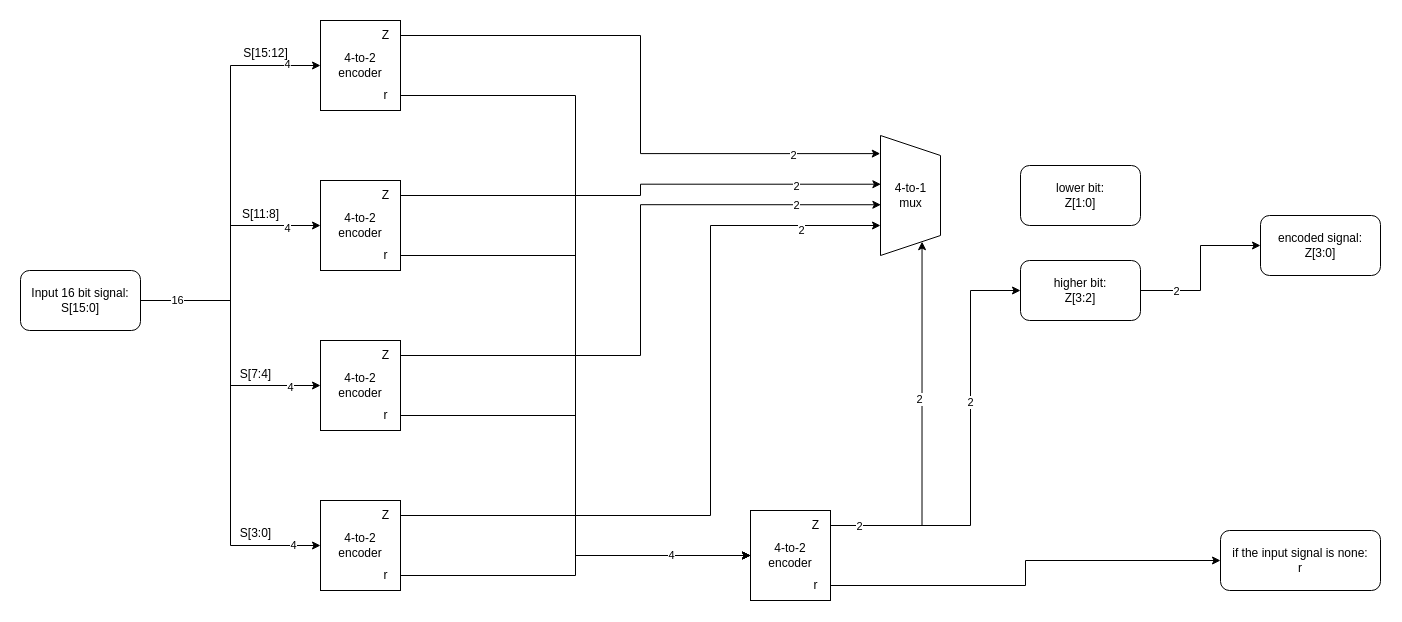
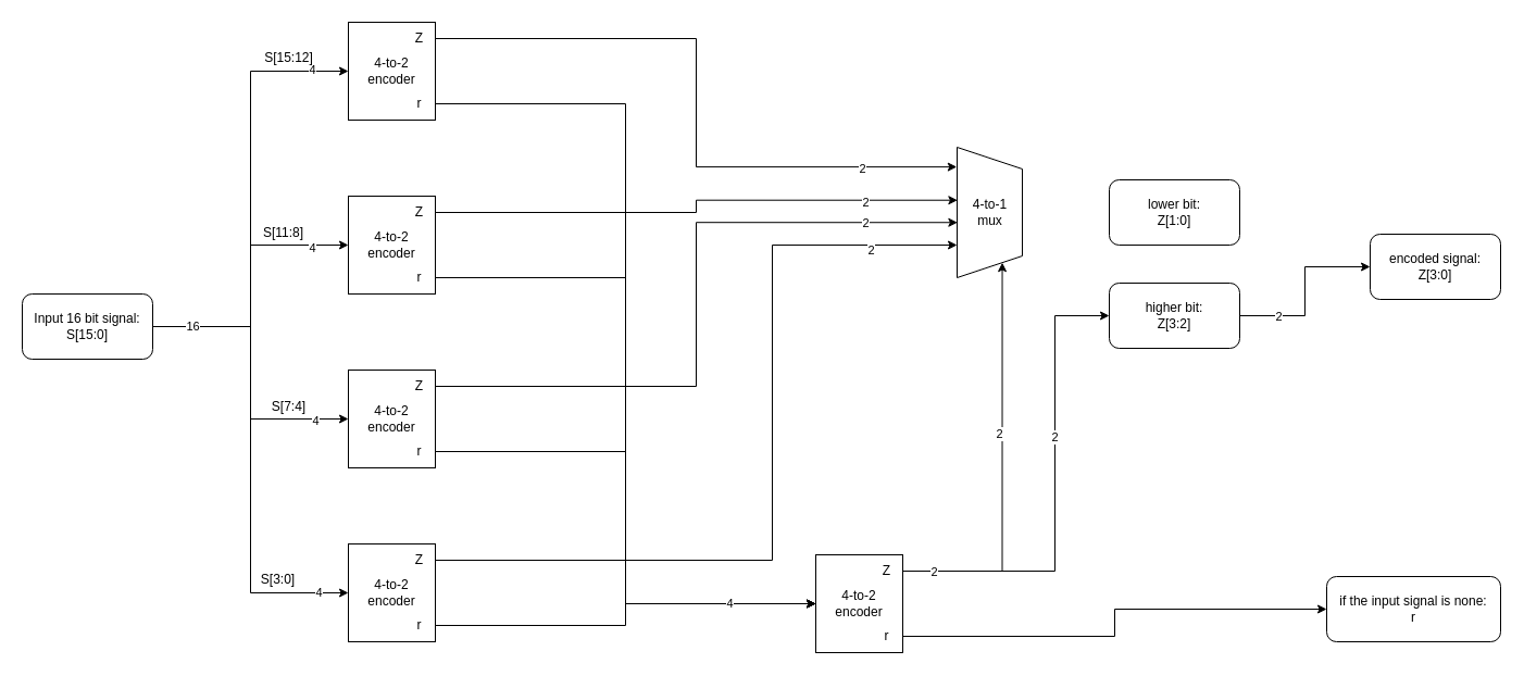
  <mxCell id="0" />
  <mxCell id="1" parent="0" />
  <mxCell id="2" value="4-to-2 encoder" style="rounded=0;whiteSpace=wrap;html=1;" vertex="1" parent="1"><mxGeometry x="320" y="20" width="80" height="90" as="geometry" /></mxCell>
  <mxCell id="3" value="4-to-2 encoder" style="rounded=0;whiteSpace=wrap;html=1;" vertex="1" parent="1"><mxGeometry x="320" y="180" width="80" height="90" as="geometry" /></mxCell>
  <mxCell id="4" value="4-to-2 encoder" style="rounded=0;whiteSpace=wrap;html=1;" vertex="1" parent="1"><mxGeometry x="320" y="340" width="80" height="90" as="geometry" /></mxCell>
  <mxCell id="5" value="4-to-2 encoder" style="rounded=0;whiteSpace=wrap;html=1;" vertex="1" parent="1"><mxGeometry x="320" y="500" width="80" height="90" as="geometry" /></mxCell>
  <mxCell id="6" style="edgeStyle=orthogonalEdgeStyle;rounded=0;orthogonalLoop=1;jettySize=auto;html=1;exitX=1;exitY=0.5;exitDx=0;exitDy=0;entryX=0;entryY=0.5;entryDx=0;entryDy=0;" edge="1" parent="1" source="15" target="2"><mxGeometry relative="1" as="geometry" /></mxCell>
  <mxCell id="7" value="4" style="edgeLabel;html=1;align=center;verticalAlign=middle;resizable=0;points=[];" vertex="1" connectable="0" parent="6"><mxGeometry x="0.838" y="2" relative="1" as="geometry"><mxPoint as="offset" /></mxGeometry></mxCell>
  <mxCell id="8" style="edgeStyle=orthogonalEdgeStyle;rounded=0;orthogonalLoop=1;jettySize=auto;html=1;exitX=1;exitY=0.5;exitDx=0;exitDy=0;entryX=0;entryY=0.5;entryDx=0;entryDy=0;" edge="1" parent="1" source="15" target="3"><mxGeometry relative="1" as="geometry" /></mxCell>
  <mxCell id="9" value="4" style="edgeLabel;html=1;align=center;verticalAlign=middle;resizable=0;points=[];" vertex="1" connectable="0" parent="8"><mxGeometry x="0.731" y="-2" relative="1" as="geometry"><mxPoint as="offset" /></mxGeometry></mxCell>
  <mxCell id="10" style="edgeStyle=orthogonalEdgeStyle;rounded=0;orthogonalLoop=1;jettySize=auto;html=1;exitX=1;exitY=0.5;exitDx=0;exitDy=0;entryX=0;entryY=0.5;entryDx=0;entryDy=0;" edge="1" parent="1" source="15" target="4"><mxGeometry relative="1" as="geometry" /></mxCell>
  <mxCell id="11" value="4" style="edgeLabel;html=1;align=center;verticalAlign=middle;resizable=0;points=[];" vertex="1" connectable="0" parent="10"><mxGeometry x="0.767" y="-1" relative="1" as="geometry"><mxPoint as="offset" /></mxGeometry></mxCell>
  <mxCell id="12" style="edgeStyle=orthogonalEdgeStyle;rounded=0;orthogonalLoop=1;jettySize=auto;html=1;exitX=1;exitY=0.5;exitDx=0;exitDy=0;entryX=0;entryY=0.5;entryDx=0;entryDy=0;" edge="1" parent="1" source="15" target="5"><mxGeometry relative="1" as="geometry" /></mxCell>
  <mxCell id="13" value="16" style="edgeLabel;html=1;align=center;verticalAlign=middle;resizable=0;points=[];" vertex="1" connectable="0" parent="12"><mxGeometry x="-0.831" y="1" relative="1" as="geometry"><mxPoint as="offset" /></mxGeometry></mxCell>
  <mxCell id="14" value="4" style="edgeLabel;html=1;align=center;verticalAlign=middle;resizable=0;points=[];" vertex="1" connectable="0" parent="12"><mxGeometry x="0.866" y="1" relative="1" as="geometry"><mxPoint as="offset" /></mxGeometry></mxCell>
  <mxCell id="15" value="Input 16 bit signal:&lt;br&gt;S[15:0]" style="rounded=1;whiteSpace=wrap;html=1;" vertex="1" parent="1"><mxGeometry x="20" y="270" width="120" height="60" as="geometry" /></mxCell>
  <mxCell id="16" value="S[15:12]" style="text;html=1;align=center;verticalAlign=middle;resizable=0;points=[];autosize=1;strokeColor=none;fillColor=none;" vertex="1" parent="1"><mxGeometry x="230" y="38" width="70" height="30" as="geometry" /></mxCell>
  <mxCell id="17" value="S[11:8]" style="text;html=1;align=center;verticalAlign=middle;resizable=0;points=[];autosize=1;strokeColor=none;fillColor=none;" vertex="1" parent="1"><mxGeometry x="230" y="199" width="60" height="30" as="geometry" /></mxCell>
- <mxCell id="18" value="S[7:4]" style="text;html=1;align=center;verticalAlign=middle;resizable=0;points=[];autosize=1;strokeColor=none;fillColor=none;" vertex="1" parent="1"><mxGeometry x="230" y="359" width="50" height="30" as="geometry" /></mxCell>
+ <mxCell id="18" value="S[7:4]" style="text;html=1;align=center;verticalAlign=middle;resizable=0;points=[];autosize=1;strokeColor=none;fillColor=none;" vertex="1" parent="1"><mxGeometry x="240" y="359" width="50" height="30" as="geometry" /></mxCell>
  <mxCell id="19" value="S[3:0]" style="text;html=1;align=center;verticalAlign=middle;resizable=0;points=[];autosize=1;strokeColor=none;fillColor=none;" vertex="1" parent="1"><mxGeometry x="230" y="518" width="50" height="30" as="geometry" /></mxCell>
  <mxCell id="20" style="edgeStyle=orthogonalEdgeStyle;rounded=0;orthogonalLoop=1;jettySize=auto;html=1;entryX=0;entryY=0.5;entryDx=0;entryDy=0;" edge="1" parent="1" source="21" target="41"><mxGeometry relative="1" as="geometry" /></mxCell>
  <mxCell id="21" value="r" style="text;html=1;align=center;verticalAlign=middle;resizable=0;points=[];autosize=1;strokeColor=none;fillColor=none;" vertex="1" parent="1"><mxGeometry x="370" y="80" width="30" height="30" as="geometry" /></mxCell>
  <mxCell id="22" style="edgeStyle=orthogonalEdgeStyle;rounded=0;orthogonalLoop=1;jettySize=auto;html=1;entryX=0;entryY=0.5;entryDx=0;entryDy=0;" edge="1" parent="1" source="23" target="41"><mxGeometry relative="1" as="geometry" /></mxCell>
  <mxCell id="23" value="r" style="text;html=1;align=center;verticalAlign=middle;resizable=0;points=[];autosize=1;strokeColor=none;fillColor=none;" vertex="1" parent="1"><mxGeometry x="370" y="240" width="30" height="30" as="geometry" /></mxCell>
  <mxCell id="24" style="edgeStyle=orthogonalEdgeStyle;rounded=0;orthogonalLoop=1;jettySize=auto;html=1;entryX=0;entryY=0.5;entryDx=0;entryDy=0;" edge="1" parent="1" source="25" target="41"><mxGeometry relative="1" as="geometry" /></mxCell>
  <mxCell id="25" value="r" style="text;html=1;align=center;verticalAlign=middle;resizable=0;points=[];autosize=1;strokeColor=none;fillColor=none;" vertex="1" parent="1"><mxGeometry x="370" y="400" width="30" height="30" as="geometry" /></mxCell>
  <mxCell id="26" style="edgeStyle=orthogonalEdgeStyle;rounded=0;orthogonalLoop=1;jettySize=auto;html=1;entryX=0;entryY=0.5;entryDx=0;entryDy=0;" edge="1" parent="1" source="28" target="41"><mxGeometry relative="1" as="geometry" /></mxCell>
  <mxCell id="27" value="4" style="edgeLabel;html=1;align=center;verticalAlign=middle;resizable=0;points=[];" vertex="1" connectable="0" parent="26"><mxGeometry x="0.569" y="1" relative="1" as="geometry"><mxPoint as="offset" /></mxGeometry></mxCell>
  <mxCell id="28" value="r" style="text;html=1;align=center;verticalAlign=middle;resizable=0;points=[];autosize=1;strokeColor=none;fillColor=none;" vertex="1" parent="1"><mxGeometry x="370" y="560" width="30" height="30" as="geometry" /></mxCell>
  <mxCell id="29" style="edgeStyle=orthogonalEdgeStyle;rounded=0;orthogonalLoop=1;jettySize=auto;html=1;entryX=0.151;entryY=1.004;entryDx=0;entryDy=0;entryPerimeter=0;" edge="1" parent="1" source="31" target="50"><mxGeometry relative="1" as="geometry" /></mxCell>
  <mxCell id="30" value="2" style="edgeLabel;html=1;align=center;verticalAlign=middle;resizable=0;points=[];" vertex="1" connectable="0" parent="29"><mxGeometry x="0.708" y="-1" relative="1" as="geometry"><mxPoint as="offset" /></mxGeometry></mxCell>
  <mxCell id="31" value="Z" style="text;html=1;align=center;verticalAlign=middle;resizable=0;points=[];autosize=1;strokeColor=none;fillColor=none;" vertex="1" parent="1"><mxGeometry x="370" y="20" width="30" height="30" as="geometry" /></mxCell>
  <mxCell id="32" style="edgeStyle=orthogonalEdgeStyle;rounded=0;orthogonalLoop=1;jettySize=auto;html=1;entryX=0.406;entryY=0.994;entryDx=0;entryDy=0;entryPerimeter=0;" edge="1" parent="1" source="34" target="50"><mxGeometry relative="1" as="geometry" /></mxCell>
  <mxCell id="33" value="2" style="edgeLabel;html=1;align=center;verticalAlign=middle;resizable=0;points=[];" vertex="1" connectable="0" parent="32"><mxGeometry x="0.656" y="-2" relative="1" as="geometry"><mxPoint as="offset" /></mxGeometry></mxCell>
  <mxCell id="34" value="Z" style="text;html=1;align=center;verticalAlign=middle;resizable=0;points=[];autosize=1;strokeColor=none;fillColor=none;" vertex="1" parent="1"><mxGeometry x="370" y="180" width="30" height="30" as="geometry" /></mxCell>
  <mxCell id="35" style="edgeStyle=orthogonalEdgeStyle;rounded=0;orthogonalLoop=1;jettySize=auto;html=1;entryX=0.577;entryY=0.994;entryDx=0;entryDy=0;entryPerimeter=0;" edge="1" parent="1" source="37" target="50"><mxGeometry relative="1" as="geometry" /></mxCell>
  <mxCell id="36" value="2" style="edgeLabel;html=1;align=center;verticalAlign=middle;resizable=0;points=[];" vertex="1" connectable="0" parent="35"><mxGeometry x="0.73" relative="1" as="geometry"><mxPoint as="offset" /></mxGeometry></mxCell>
  <mxCell id="37" value="Z" style="text;html=1;align=center;verticalAlign=middle;resizable=0;points=[];autosize=1;strokeColor=none;fillColor=none;" vertex="1" parent="1"><mxGeometry x="370" y="340" width="30" height="30" as="geometry" /></mxCell>
  <mxCell id="38" style="edgeStyle=orthogonalEdgeStyle;rounded=0;orthogonalLoop=1;jettySize=auto;html=1;entryX=0.75;entryY=1;entryDx=0;entryDy=0;" edge="1" parent="1" source="40" target="50"><mxGeometry relative="1" as="geometry"><Array as="points"><mxPoint x="710" y="515" /><mxPoint x="710" y="225" /></Array></mxGeometry></mxCell>
  <mxCell id="39" value="2" style="edgeLabel;html=1;align=center;verticalAlign=middle;resizable=0;points=[];" vertex="1" connectable="0" parent="38"><mxGeometry x="0.821" y="-3" relative="1" as="geometry"><mxPoint x="-11" y="1" as="offset" /></mxGeometry></mxCell>
  <mxCell id="40" value="Z" style="text;html=1;align=center;verticalAlign=middle;resizable=0;points=[];autosize=1;strokeColor=none;fillColor=none;" vertex="1" parent="1"><mxGeometry x="370" y="500" width="30" height="30" as="geometry" /></mxCell>
  <mxCell id="41" value="4-to-2 encoder" style="rounded=0;whiteSpace=wrap;html=1;" vertex="1" parent="1"><mxGeometry x="750" y="510" width="80" height="90" as="geometry" /></mxCell>
  <mxCell id="42" style="edgeStyle=orthogonalEdgeStyle;rounded=0;orthogonalLoop=1;jettySize=auto;html=1;" edge="1" parent="1" source="43" target="52"><mxGeometry relative="1" as="geometry" /></mxCell>
  <mxCell id="43" value="r" style="text;html=1;align=center;verticalAlign=middle;resizable=0;points=[];autosize=1;strokeColor=none;fillColor=none;" vertex="1" parent="1"><mxGeometry x="800" y="570" width="30" height="30" as="geometry" /></mxCell>
  <mxCell id="44" style="edgeStyle=orthogonalEdgeStyle;rounded=0;orthogonalLoop=1;jettySize=auto;html=1;entryX=1;entryY=0.25;entryDx=0;entryDy=0;" edge="1" parent="1" source="49" target="50"><mxGeometry relative="1" as="geometry" /></mxCell>
  <mxCell id="45" value="2" style="edgeLabel;html=1;align=center;verticalAlign=middle;resizable=0;points=[];" vertex="1" connectable="0" parent="44"><mxGeometry x="0.159" y="3" relative="1" as="geometry"><mxPoint as="offset" /></mxGeometry></mxCell>
  <mxCell id="46" style="edgeStyle=orthogonalEdgeStyle;rounded=0;orthogonalLoop=1;jettySize=auto;html=1;entryX=0;entryY=0.5;entryDx=0;entryDy=0;" edge="1" parent="1" source="49" target="55"><mxGeometry relative="1" as="geometry"><Array as="points"><mxPoint x="970" y="525" /><mxPoint x="970" y="290" /></Array></mxGeometry></mxCell>
  <mxCell id="47" value="2" style="edgeLabel;html=1;align=center;verticalAlign=middle;resizable=0;points=[];" vertex="1" connectable="0" parent="46"><mxGeometry x="-0.867" relative="1" as="geometry"><mxPoint as="offset" /></mxGeometry></mxCell>
  <mxCell id="48" value="2" style="edgeLabel;html=1;align=center;verticalAlign=middle;resizable=0;points=[];" vertex="1" connectable="0" parent="46"><mxGeometry x="0.241" y="1" relative="1" as="geometry"><mxPoint as="offset" /></mxGeometry></mxCell>
  <mxCell id="49" value="Z" style="text;html=1;align=center;verticalAlign=middle;resizable=0;points=[];autosize=1;strokeColor=none;fillColor=none;" vertex="1" parent="1"><mxGeometry x="800" y="510" width="30" height="30" as="geometry" /></mxCell>
  <mxCell id="50" value="" style="shape=trapezoid;perimeter=trapezoidPerimeter;whiteSpace=wrap;html=1;fixedSize=1;rotation=90;" vertex="1" parent="1"><mxGeometry x="850" y="165" width="120" height="60" as="geometry" /></mxCell>
  <mxCell id="51" value="4-to-1&lt;br&gt;mux" style="text;html=1;align=center;verticalAlign=middle;resizable=0;points=[];autosize=1;strokeColor=none;fillColor=none;" vertex="1" parent="1"><mxGeometry x="885" y="175" width="50" height="40" as="geometry" /></mxCell>
  <mxCell id="52" value="if the input signal is none:&lt;br&gt;r" style="rounded=1;whiteSpace=wrap;html=1;" vertex="1" parent="1"><mxGeometry x="1220" y="530" width="160" height="60" as="geometry" /></mxCell>
  <mxCell id="53" style="edgeStyle=orthogonalEdgeStyle;rounded=0;orthogonalLoop=1;jettySize=auto;html=1;" edge="1" parent="1" source="55" target="57"><mxGeometry relative="1" as="geometry" /></mxCell>
  <mxCell id="54" value="2" style="edgeLabel;html=1;align=center;verticalAlign=middle;resizable=0;points=[];" vertex="1" connectable="0" parent="53"><mxGeometry x="-0.578" relative="1" as="geometry"><mxPoint as="offset" /></mxGeometry></mxCell>
  <mxCell id="55" value="higher bit:&lt;br&gt;Z[3:2]" style="rounded=1;whiteSpace=wrap;html=1;" vertex="1" parent="1"><mxGeometry x="1020" y="260" width="120" height="60" as="geometry" /></mxCell>
  <mxCell id="56" value="lower bit:&lt;br&gt;Z[1:0]" style="rounded=1;whiteSpace=wrap;html=1;" vertex="1" parent="1"><mxGeometry x="1020" y="165" width="120" height="60" as="geometry" /></mxCell>
  <mxCell id="57" value="encoded signal:&lt;br&gt;Z[3:0]" style="rounded=1;whiteSpace=wrap;html=1;" vertex="1" parent="1"><mxGeometry x="1260" y="215" width="120" height="60" as="geometry" /></mxCell>
